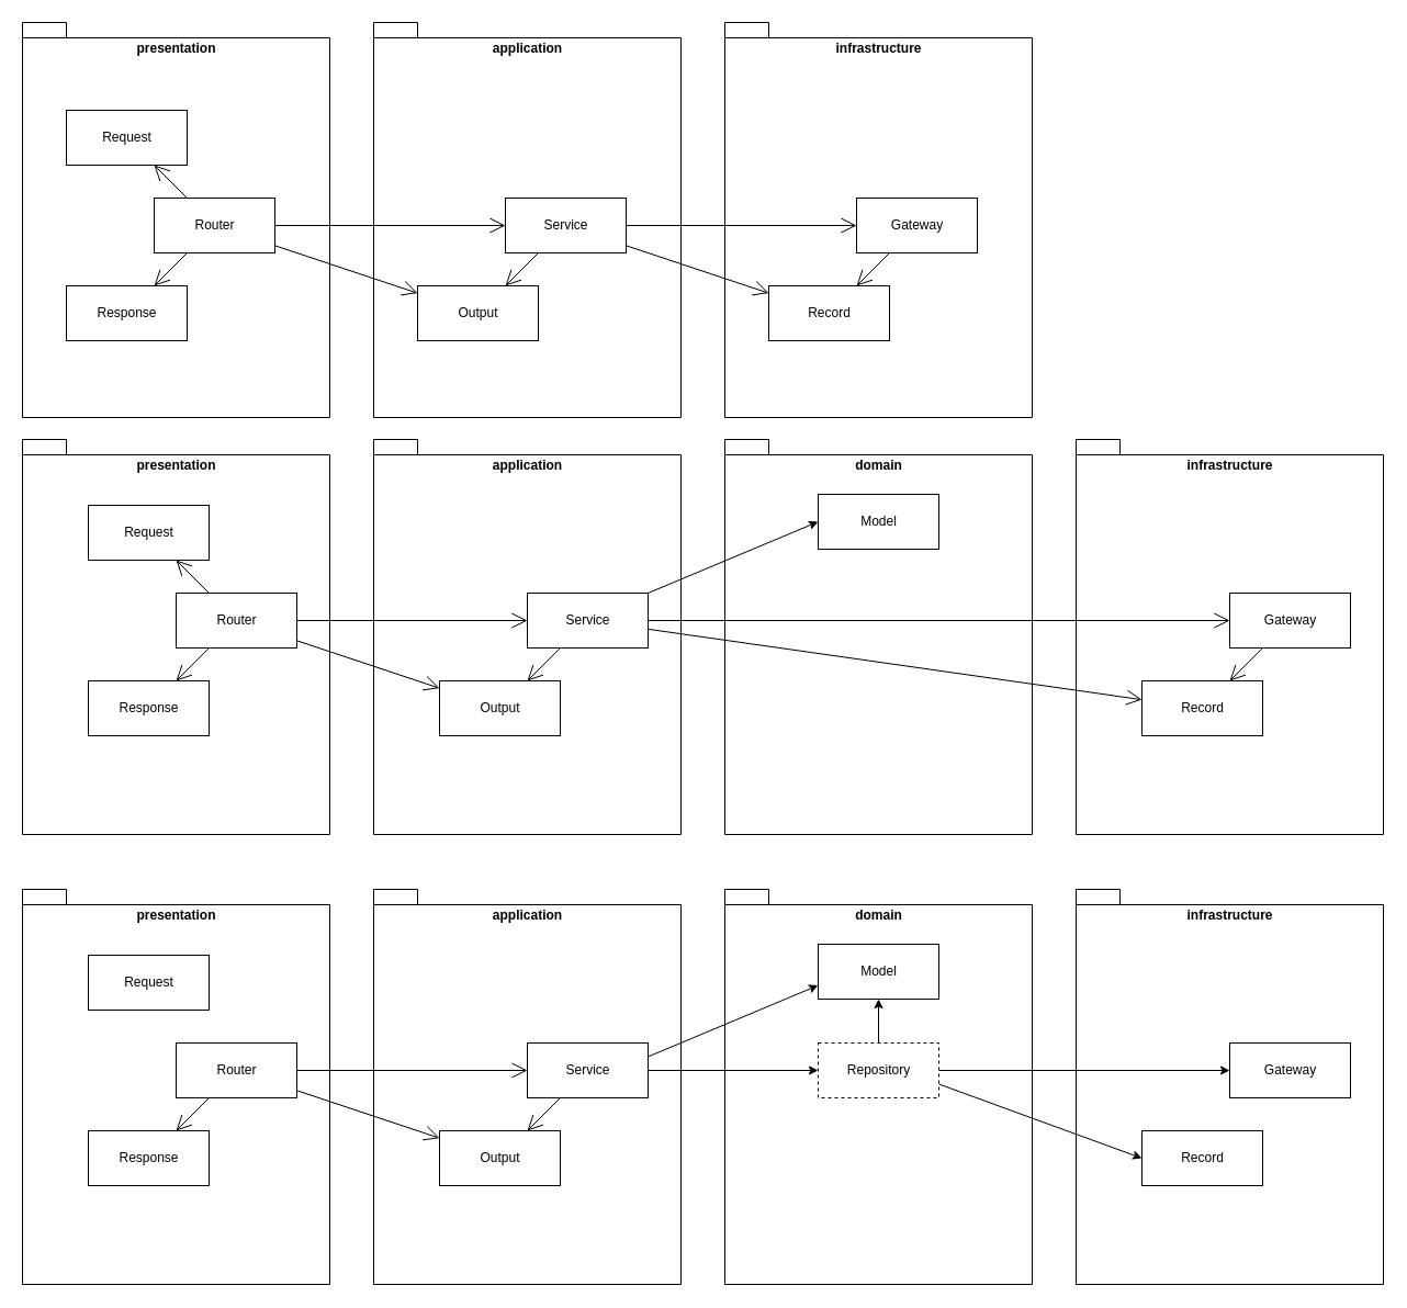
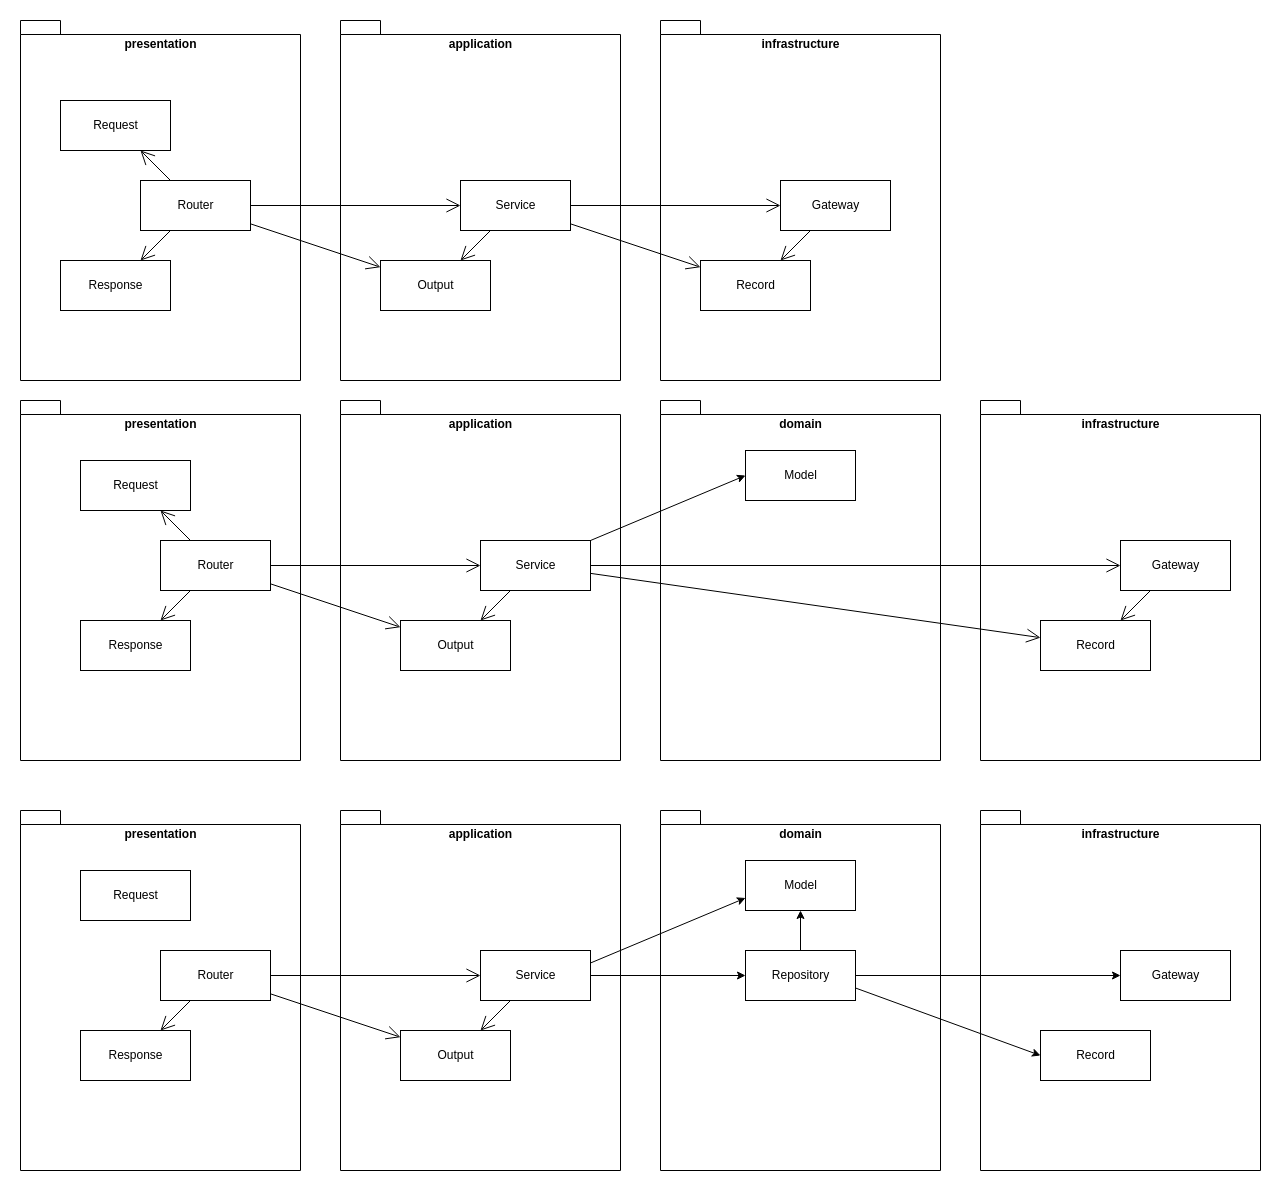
  <mxCell id="0" />
  <mxCell id="1" parent="0" />
  <mxCell id="2" value="presentation" style="shape=folder;fontStyle=1;spacingTop=10;tabWidth=40;tabHeight=14;tabPosition=left;html=1;verticalAlign=top;fillColor=none;" parent="1" vertex="1"><mxGeometry x="20" y="20" width="280" height="360" as="geometry" /></mxCell>
  <mxCell id="3" value="application" style="shape=folder;fontStyle=1;spacingTop=10;tabWidth=40;tabHeight=14;tabPosition=left;html=1;verticalAlign=top;fillColor=none;" parent="1" vertex="1"><mxGeometry x="340" y="20" width="280" height="360" as="geometry" /></mxCell>
  <mxCell id="4" value="infrastructure" style="shape=folder;fontStyle=1;spacingTop=10;tabWidth=40;tabHeight=14;tabPosition=left;html=1;verticalAlign=top;fillColor=none;" parent="1" vertex="1"><mxGeometry x="660" y="20" width="280" height="360" as="geometry" /></mxCell>
  <mxCell id="5" value="Router" style="html=1;" parent="1" vertex="1"><mxGeometry x="140" y="180" width="110" height="50" as="geometry" /></mxCell>
  <mxCell id="6" value="Request" style="html=1;" parent="1" vertex="1"><mxGeometry x="60" y="100" width="110" height="50" as="geometry" /></mxCell>
  <mxCell id="7" value="Response" style="html=1;" parent="1" vertex="1"><mxGeometry x="60" y="260" width="110" height="50" as="geometry" /></mxCell>
  <mxCell id="8" value="Service" style="html=1;" parent="1" vertex="1"><mxGeometry x="460" y="180" width="110" height="50" as="geometry" /></mxCell>
  <mxCell id="9" value="Output" style="html=1;" parent="1" vertex="1"><mxGeometry x="380" y="260" width="110" height="50" as="geometry" /></mxCell>
  <mxCell id="10" value="Gateway" style="html=1;" parent="1" vertex="1"><mxGeometry x="780" y="180" width="110" height="50" as="geometry" /></mxCell>
  <mxCell id="11" value="Record" style="html=1;" parent="1" vertex="1"><mxGeometry x="700" y="260" width="110" height="50" as="geometry" /></mxCell>
  <mxCell id="12" value="" style="endArrow=open;endFill=1;endSize=12;html=1;" parent="1" source="5" target="6" edge="1"><mxGeometry width="160" relative="1" as="geometry"><mxPoint x="360" y="280" as="sourcePoint" /><mxPoint x="520" y="280" as="targetPoint" /></mxGeometry></mxCell>
  <mxCell id="13" value="" style="endArrow=open;endFill=1;endSize=12;html=1;" parent="1" source="5" target="7" edge="1"><mxGeometry width="160" relative="1" as="geometry"><mxPoint x="165.556" y="200" as="sourcePoint" /><mxPoint x="134.444" y="160" as="targetPoint" /></mxGeometry></mxCell>
  <mxCell id="14" value="" style="endArrow=open;endFill=1;endSize=12;html=1;" parent="1" source="5" target="8" edge="1"><mxGeometry width="160" relative="1" as="geometry"><mxPoint x="166.818" y="250" as="sourcePoint" /><mxPoint x="123.182" y="310" as="targetPoint" /></mxGeometry></mxCell>
  <mxCell id="15" value="" style="endArrow=open;endFill=1;endSize=12;html=1;" parent="1" source="5" target="9" edge="1"><mxGeometry width="160" relative="1" as="geometry"><mxPoint x="240" y="223.382" as="sourcePoint" /><mxPoint x="470" y="216.618" as="targetPoint" /></mxGeometry></mxCell>
  <mxCell id="16" value="" style="endArrow=open;endFill=1;endSize=12;html=1;" parent="1" source="8" target="9" edge="1"><mxGeometry width="160" relative="1" as="geometry"><mxPoint x="240" y="247.917" as="sourcePoint" /><mxPoint x="370" y="302.083" as="targetPoint" /></mxGeometry></mxCell>
  <mxCell id="17" value="" style="endArrow=open;endFill=1;endSize=12;html=1;" parent="1" source="8" target="11" edge="1"><mxGeometry width="160" relative="1" as="geometry"><mxPoint x="502.273" y="240" as="sourcePoint" /><mxPoint x="447.727" y="300" as="targetPoint" /></mxGeometry></mxCell>
  <mxCell id="18" value="" style="endArrow=open;endFill=1;endSize=12;html=1;" parent="1" source="8" target="10" edge="1"><mxGeometry width="160" relative="1" as="geometry"><mxPoint x="580" y="237.407" as="sourcePoint" /><mxPoint x="740" y="302.593" as="targetPoint" /></mxGeometry></mxCell>
  <mxCell id="19" value="" style="endArrow=open;endFill=1;endSize=12;html=1;" parent="1" source="10" target="11" edge="1"><mxGeometry width="160" relative="1" as="geometry"><mxPoint x="580" y="215" as="sourcePoint" /><mxPoint x="840" y="215" as="targetPoint" /></mxGeometry></mxCell>
  <mxCell id="20" value="presentation" style="shape=folder;fontStyle=1;spacingTop=10;tabWidth=40;tabHeight=14;tabPosition=left;html=1;verticalAlign=top;fillColor=none;" parent="1" vertex="1"><mxGeometry x="20" y="400" width="280" height="360" as="geometry" /></mxCell>
  <mxCell id="21" value="application" style="shape=folder;fontStyle=1;spacingTop=10;tabWidth=40;tabHeight=14;tabPosition=left;html=1;verticalAlign=top;fillColor=none;" parent="1" vertex="1"><mxGeometry x="340" y="400" width="280" height="360" as="geometry" /></mxCell>
  <mxCell id="22" value="infrastructure" style="shape=folder;fontStyle=1;spacingTop=10;tabWidth=40;tabHeight=14;tabPosition=left;html=1;verticalAlign=top;fillColor=none;" parent="1" vertex="1"><mxGeometry x="980" y="400" width="280" height="360" as="geometry" /></mxCell>
  <mxCell id="23" value="Router" style="html=1;" parent="1" vertex="1"><mxGeometry x="160" y="540" width="110" height="50" as="geometry" /></mxCell>
  <mxCell id="24" value="Request" style="html=1;" parent="1" vertex="1"><mxGeometry x="80" y="460" width="110" height="50" as="geometry" /></mxCell>
  <mxCell id="25" value="Response" style="html=1;" parent="1" vertex="1"><mxGeometry x="80" y="620" width="110" height="50" as="geometry" /></mxCell>
  <mxCell id="26" style="edgeStyle=none;html=1;exitX=1;exitY=0;exitDx=0;exitDy=0;entryX=0;entryY=0.5;entryDx=0;entryDy=0;" parent="1" source="27" target="40" edge="1"><mxGeometry relative="1" as="geometry" /></mxCell>
  <mxCell id="27" value="Service" style="html=1;" parent="1" vertex="1"><mxGeometry x="480" y="540" width="110" height="50" as="geometry" /></mxCell>
  <mxCell id="28" value="Output" style="html=1;" parent="1" vertex="1"><mxGeometry x="400" y="620" width="110" height="50" as="geometry" /></mxCell>
  <mxCell id="29" value="Gateway" style="html=1;" parent="1" vertex="1"><mxGeometry x="1120" y="540" width="110" height="50" as="geometry" /></mxCell>
  <mxCell id="30" value="Record" style="html=1;" parent="1" vertex="1"><mxGeometry x="1040" y="620" width="110" height="50" as="geometry" /></mxCell>
  <mxCell id="31" value="" style="endArrow=open;endFill=1;endSize=12;html=1;" parent="1" source="23" target="24" edge="1"><mxGeometry width="160" relative="1" as="geometry"><mxPoint x="380" y="640" as="sourcePoint" /><mxPoint x="540" y="640" as="targetPoint" /></mxGeometry></mxCell>
  <mxCell id="32" value="" style="endArrow=open;endFill=1;endSize=12;html=1;" parent="1" source="23" target="25" edge="1"><mxGeometry width="160" relative="1" as="geometry"><mxPoint x="185.556" y="560" as="sourcePoint" /><mxPoint x="154.444" y="520" as="targetPoint" /></mxGeometry></mxCell>
  <mxCell id="33" value="" style="endArrow=open;endFill=1;endSize=12;html=1;" parent="1" source="23" target="27" edge="1"><mxGeometry width="160" relative="1" as="geometry"><mxPoint x="186.818" y="610" as="sourcePoint" /><mxPoint x="143.182" y="670" as="targetPoint" /></mxGeometry></mxCell>
  <mxCell id="34" value="" style="endArrow=open;endFill=1;endSize=12;html=1;" parent="1" source="23" target="28" edge="1"><mxGeometry width="160" relative="1" as="geometry"><mxPoint x="260" y="583.382" as="sourcePoint" /><mxPoint x="490" y="576.618" as="targetPoint" /></mxGeometry></mxCell>
  <mxCell id="35" value="" style="endArrow=open;endFill=1;endSize=12;html=1;" parent="1" source="27" target="28" edge="1"><mxGeometry width="160" relative="1" as="geometry"><mxPoint x="260" y="607.917" as="sourcePoint" /><mxPoint x="390" y="662.083" as="targetPoint" /></mxGeometry></mxCell>
  <mxCell id="36" value="" style="endArrow=open;endFill=1;endSize=12;html=1;" parent="1" source="27" target="30" edge="1"><mxGeometry width="160" relative="1" as="geometry"><mxPoint x="522.273" y="600" as="sourcePoint" /><mxPoint x="467.727" y="660" as="targetPoint" /></mxGeometry></mxCell>
  <mxCell id="37" value="" style="endArrow=open;endFill=1;endSize=12;html=1;" parent="1" source="27" target="29" edge="1"><mxGeometry width="160" relative="1" as="geometry"><mxPoint x="600" y="597.407" as="sourcePoint" /><mxPoint x="760" y="662.593" as="targetPoint" /></mxGeometry></mxCell>
  <mxCell id="38" value="" style="endArrow=open;endFill=1;endSize=12;html=1;" parent="1" source="29" target="30" edge="1"><mxGeometry width="160" relative="1" as="geometry"><mxPoint x="920" y="575" as="sourcePoint" /><mxPoint x="1180" y="575" as="targetPoint" /></mxGeometry></mxCell>
  <mxCell id="39" value="domain" style="shape=folder;fontStyle=1;spacingTop=10;tabWidth=40;tabHeight=14;tabPosition=left;html=1;verticalAlign=top;fillColor=none;" parent="1" vertex="1"><mxGeometry x="660" y="400" width="280" height="360" as="geometry" /></mxCell>
  <mxCell id="40" value="Model" style="html=1;" parent="1" vertex="1"><mxGeometry x="745" y="450" width="110" height="50" as="geometry" /></mxCell>
  <mxCell id="41" value="presentation" style="shape=folder;fontStyle=1;spacingTop=10;tabWidth=40;tabHeight=14;tabPosition=left;html=1;verticalAlign=top;fillColor=none;" parent="1" vertex="1"><mxGeometry x="20" y="810" width="280" height="360" as="geometry" /></mxCell>
  <mxCell id="42" value="application" style="shape=folder;fontStyle=1;spacingTop=10;tabWidth=40;tabHeight=14;tabPosition=left;html=1;verticalAlign=top;fillColor=none;" parent="1" vertex="1"><mxGeometry x="340" y="810" width="280" height="360" as="geometry" /></mxCell>
  <mxCell id="43" value="infrastructure" style="shape=folder;fontStyle=1;spacingTop=10;tabWidth=40;tabHeight=14;tabPosition=left;html=1;verticalAlign=top;fillColor=none;" parent="1" vertex="1"><mxGeometry x="980" y="810" width="280" height="360" as="geometry" /></mxCell>
  <mxCell id="44" value="Router" style="html=1;" parent="1" vertex="1"><mxGeometry x="160" y="950" width="110" height="50" as="geometry" /></mxCell>
  <mxCell id="45" value="Request" style="html=1;" parent="1" vertex="1"><mxGeometry x="80" y="870" width="110" height="50" as="geometry" /></mxCell>
  <mxCell id="46" value="Response" style="html=1;" parent="1" vertex="1"><mxGeometry x="80" y="1030" width="110" height="50" as="geometry" /></mxCell>
  <mxCell id="47" style="edgeStyle=none;html=1;exitX=1;exitY=0.5;exitDx=0;exitDy=0;entryX=0;entryY=0.5;entryDx=0;entryDy=0;" edge="1" parent="1" source="49" target="62"><mxGeometry relative="1" as="geometry" /></mxCell>
  <mxCell id="48" style="edgeStyle=none;html=1;exitX=1;exitY=0.25;exitDx=0;exitDy=0;entryX=0;entryY=0.75;entryDx=0;entryDy=0;" edge="1" parent="1" source="49" target="58"><mxGeometry relative="1" as="geometry" /></mxCell>
  <mxCell id="49" value="Service" style="html=1;" parent="1" vertex="1"><mxGeometry x="480" y="950" width="110" height="50" as="geometry" /></mxCell>
  <mxCell id="50" value="Output" style="html=1;" parent="1" vertex="1"><mxGeometry x="400" y="1030" width="110" height="50" as="geometry" /></mxCell>
  <mxCell id="51" value="Gateway" style="html=1;" parent="1" vertex="1"><mxGeometry x="1120" y="950" width="110" height="50" as="geometry" /></mxCell>
  <mxCell id="52" value="Record" style="html=1;" parent="1" vertex="1"><mxGeometry x="1040" y="1030" width="110" height="50" as="geometry" /></mxCell>
  <mxCell id="53" value="" style="endArrow=open;endFill=1;endSize=12;html=1;" parent="1" source="44" target="46" edge="1"><mxGeometry width="160" relative="1" as="geometry"><mxPoint x="185.556" y="970" as="sourcePoint" /><mxPoint x="154.444" y="930" as="targetPoint" /></mxGeometry></mxCell>
  <mxCell id="54" value="" style="endArrow=open;endFill=1;endSize=12;html=1;" parent="1" source="44" target="49" edge="1"><mxGeometry width="160" relative="1" as="geometry"><mxPoint x="186.818" y="1020" as="sourcePoint" /><mxPoint x="143.182" y="1080" as="targetPoint" /></mxGeometry></mxCell>
  <mxCell id="55" value="" style="endArrow=open;endFill=1;endSize=12;html=1;" parent="1" source="44" target="50" edge="1"><mxGeometry width="160" relative="1" as="geometry"><mxPoint x="260" y="993.382" as="sourcePoint" /><mxPoint x="490" y="986.618" as="targetPoint" /></mxGeometry></mxCell>
  <mxCell id="56" value="" style="endArrow=open;endFill=1;endSize=12;html=1;" parent="1" source="49" target="50" edge="1"><mxGeometry width="160" relative="1" as="geometry"><mxPoint x="260" y="1017.917" as="sourcePoint" /><mxPoint x="390" y="1072.083" as="targetPoint" /></mxGeometry></mxCell>
  <mxCell id="57" value="domain" style="shape=folder;fontStyle=1;spacingTop=10;tabWidth=40;tabHeight=14;tabPosition=left;html=1;verticalAlign=top;fillColor=none;" parent="1" vertex="1"><mxGeometry x="660" y="810" width="280" height="360" as="geometry" /></mxCell>
  <mxCell id="58" value="Model" style="html=1;" parent="1" vertex="1"><mxGeometry x="745" y="860" width="110" height="50" as="geometry" /></mxCell>
  <mxCell id="59" style="edgeStyle=none;html=1;exitX=0.5;exitY=0;exitDx=0;exitDy=0;entryX=0.5;entryY=1;entryDx=0;entryDy=0;" edge="1" parent="1" source="62" target="58"><mxGeometry relative="1" as="geometry" /></mxCell>
  <mxCell id="60" style="edgeStyle=none;html=1;exitX=1;exitY=0.5;exitDx=0;exitDy=0;entryX=0;entryY=0.5;entryDx=0;entryDy=0;" edge="1" parent="1" source="62" target="51"><mxGeometry relative="1" as="geometry" /></mxCell>
  <mxCell id="61" style="edgeStyle=none;html=1;exitX=1;exitY=0.75;exitDx=0;exitDy=0;entryX=0;entryY=0.5;entryDx=0;entryDy=0;" edge="1" parent="1" source="62" target="52"><mxGeometry relative="1" as="geometry" /></mxCell>
- <mxCell id="62" value="Repository" style="html=1;dashed=1;" vertex="1" parent="1"><mxGeometry x="745" y="950" width="110" height="50" as="geometry" /></mxCell>
+ <mxCell id="62" value="Repository" style="html=1;" vertex="1" parent="1"><mxGeometry x="745" y="950" width="110" height="50" as="geometry" /></mxCell>
